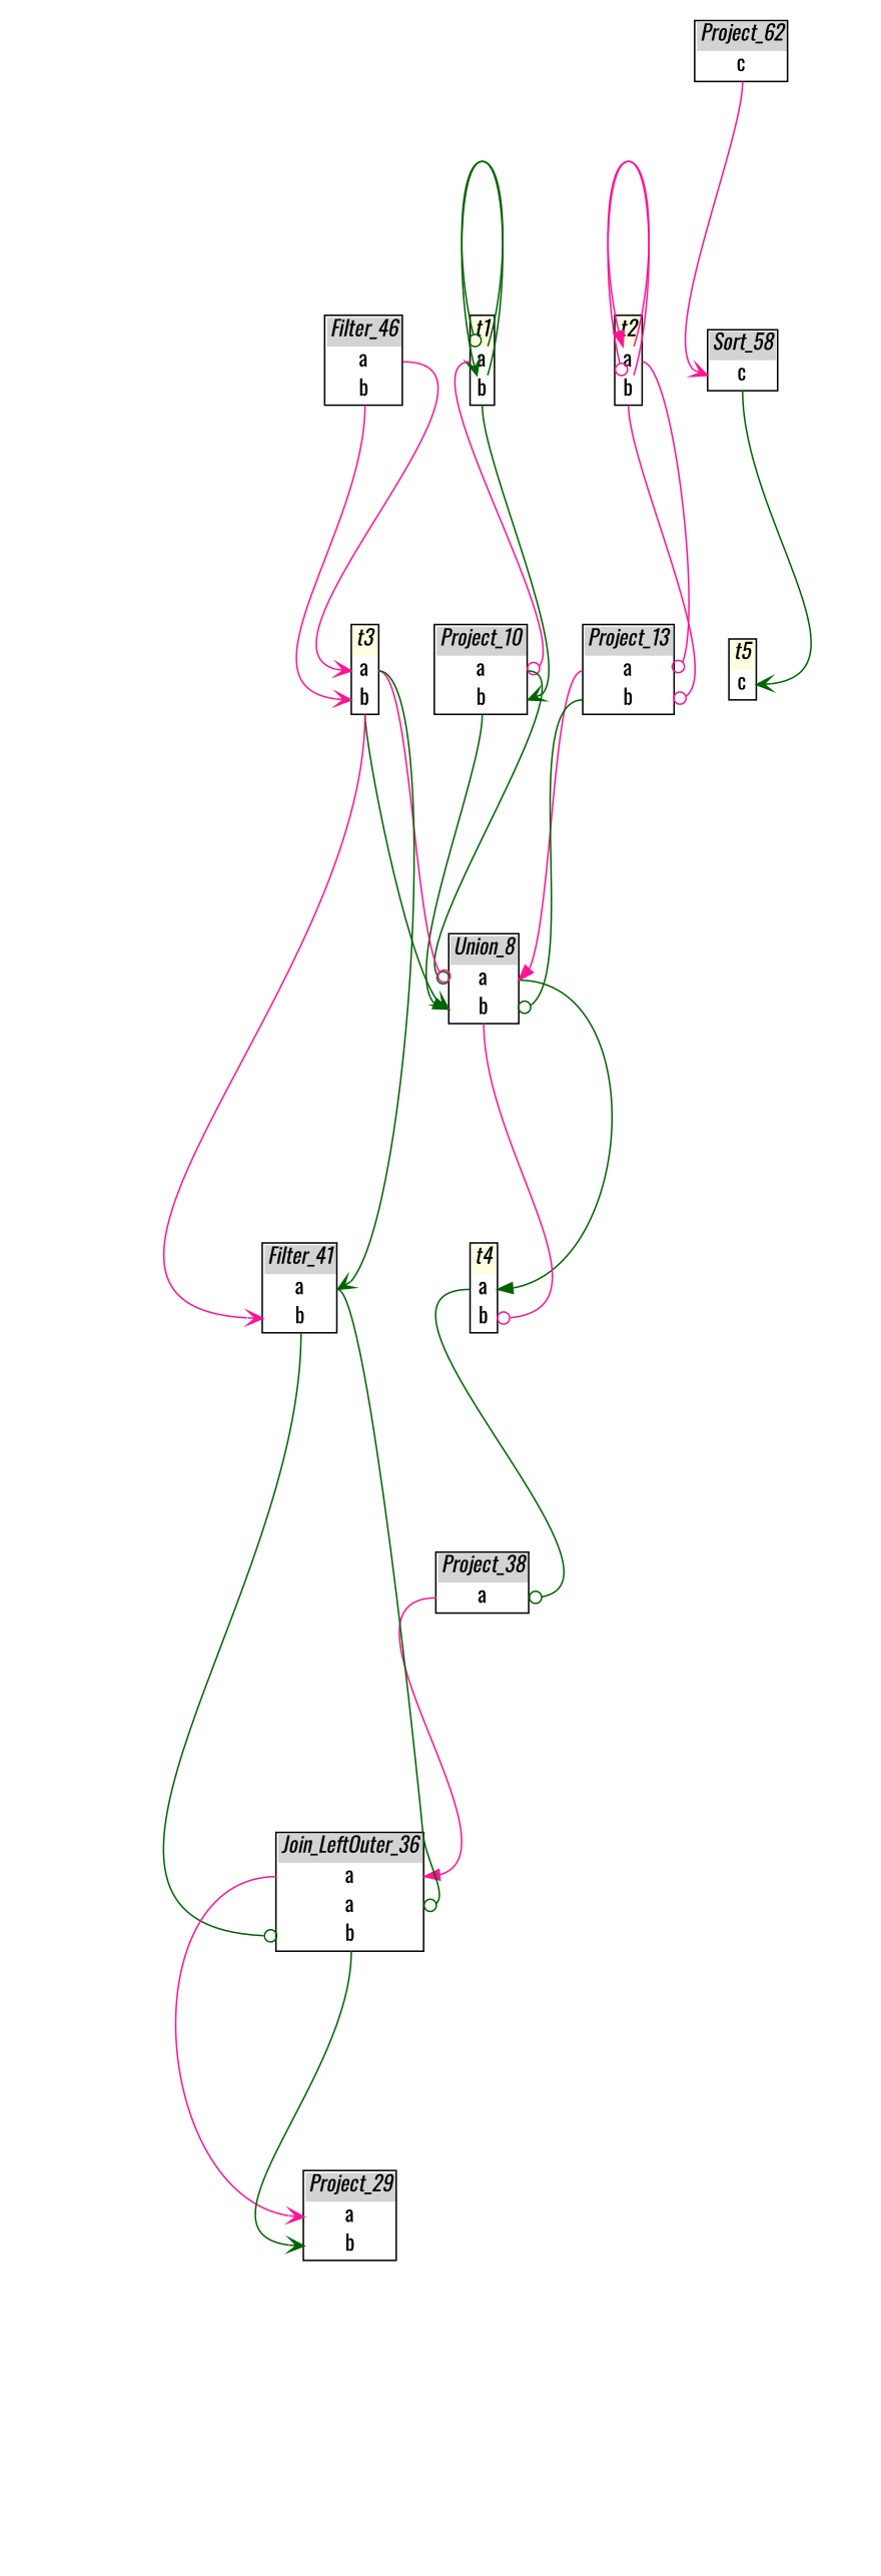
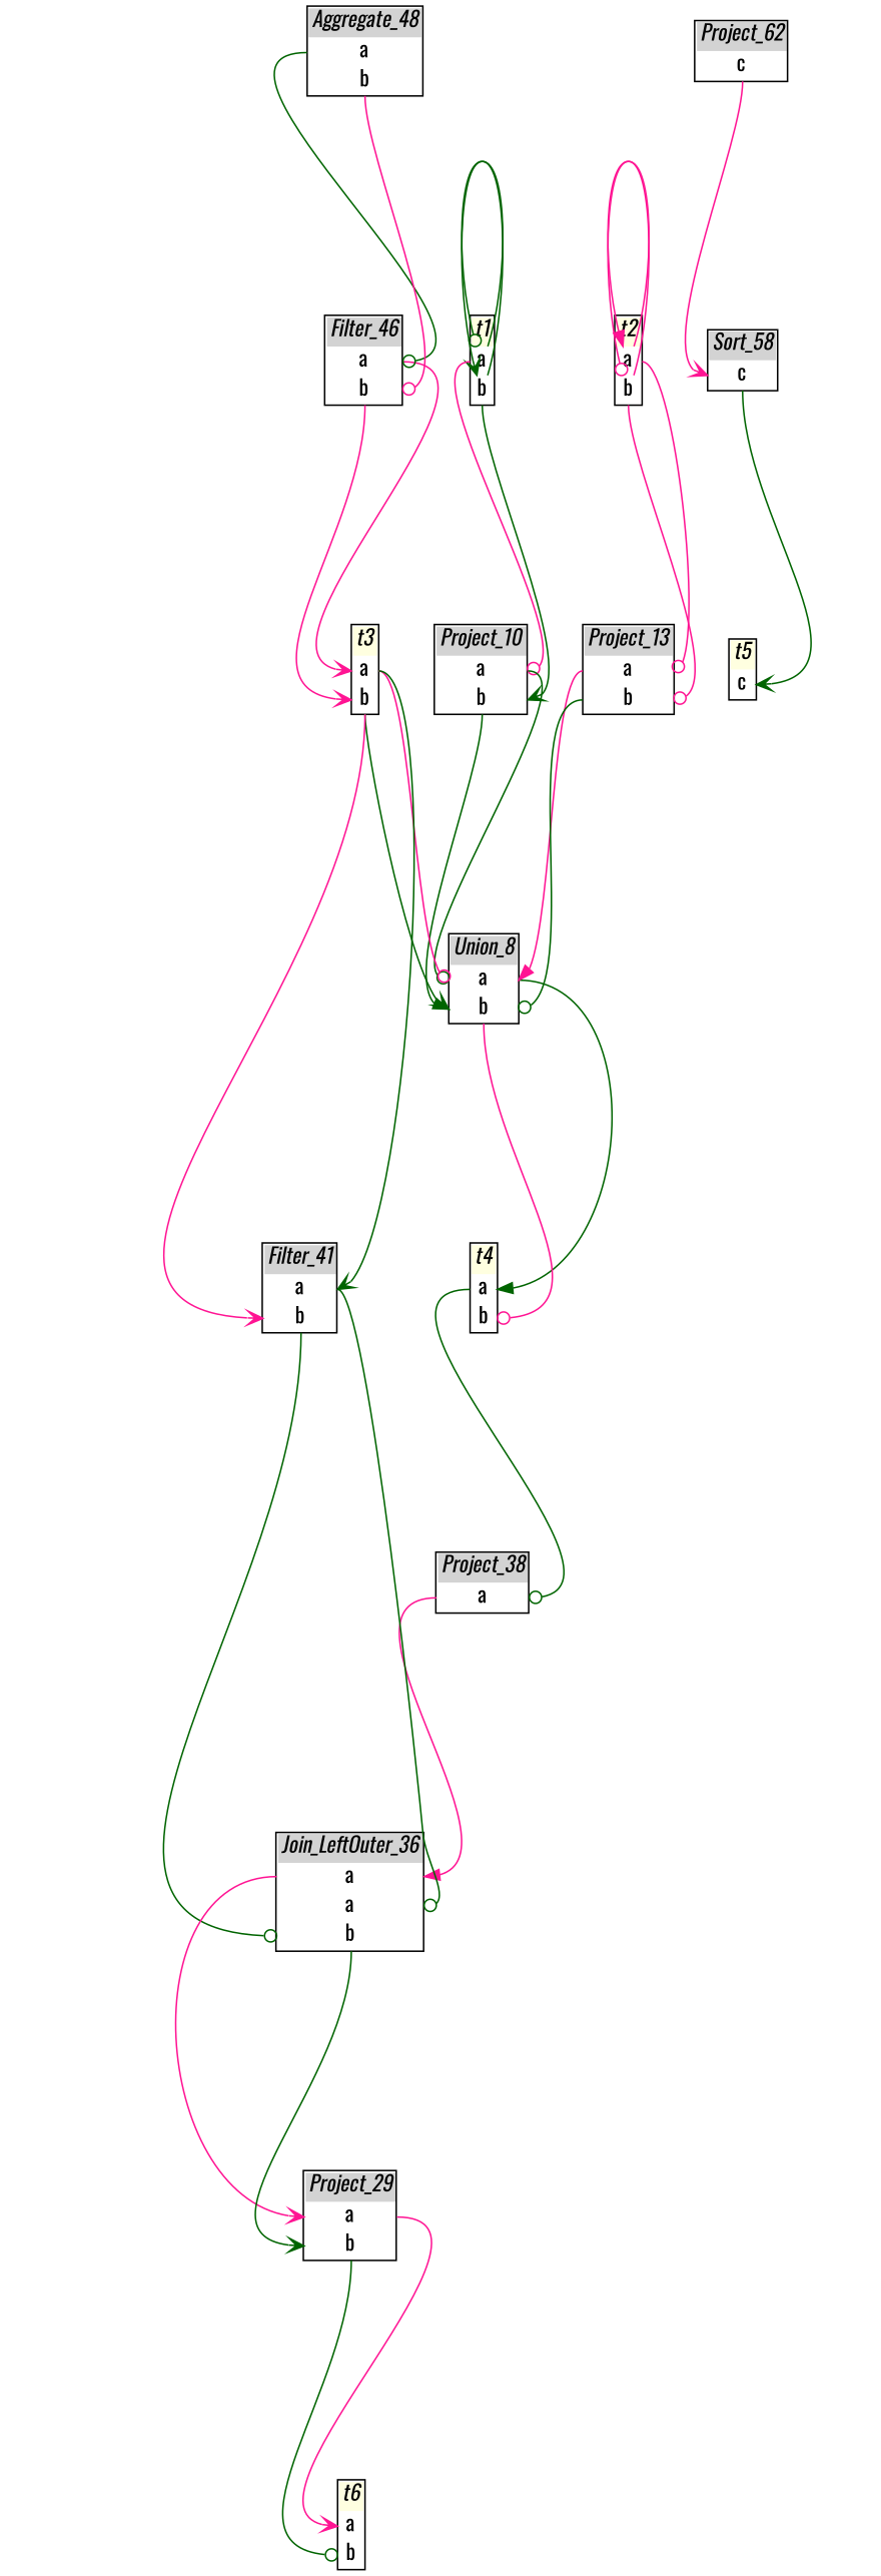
  digraph {
    fontname=Oswald
    nodesep=0.5
    rankdir=TB
    ranksep=2
    node [fontname=Oswald shape=plain]
    edge [arrowhead=odot color=darkgreen fontname=Oswald headport=0 tailport=0]
    n1 [label=< <table border="1" cellborder="0" cellspacing="0">   <tr><td bgcolor="lightyellow"><i>t1</i></td></tr>   <tr><td port="0">a</td></tr> <tr><td port="1">b</td></tr> </table>>]
    n2 [label=< <table border="1" cellborder="0" cellspacing="0">   <tr><td bgcolor="lightgray"><i>Project_10</i></td></tr>   <tr><td port="0">a</td></tr> <tr><td port="1">b</td></tr> </table>>]
    n3 [label=< <table border="1" cellborder="0" cellspacing="0">   <tr><td bgcolor="lightgray"><i>Union_8</i></td></tr>   <tr><td port="0">a</td></tr> <tr><td port="1">b</td></tr> </table>>]
    n4 [label=< <table border="1" cellborder="0" cellspacing="0">   <tr><td bgcolor="lightyellow"><i>t4</i></td></tr>   <tr><td port="0">a</td></tr> <tr><td port="1">b</td></tr> </table>>]
    n5 [label=< <table border="1" cellborder="0" cellspacing="0">   <tr><td bgcolor="lightgray"><i>Project_38</i></td></tr>   <tr><td port="0">a</td></tr> </table>>]
    n6 [label=< <table border="1" cellborder="0" cellspacing="0">   <tr><td bgcolor="lightgray"><i>Project_13</i></td></tr>   <tr><td port="0">a</td></tr> <tr><td port="1">b</td></tr> </table>>]
    n7 [label=< <table border="1" cellborder="0" cellspacing="0">   <tr><td bgcolor="lightyellow"><i>t2</i></td></tr>   <tr><td port="0">a</td></tr> <tr><td port="1">b</td></tr> </table>>]
    n8 [label=< <table border="1" cellborder="0" cellspacing="0">   <tr><td bgcolor="lightyellow"><i>t3</i></td></tr>   <tr><td port="0">a</td></tr> <tr><td port="1">b</td></tr> </table>>]
    n9 [label=< <table border="1" cellborder="0" cellspacing="0">   <tr><td bgcolor="lightgray"><i>Filter_41</i></td></tr>   <tr><td port="0">a</td></tr> <tr><td port="1">b</td></tr> </table>>]
    n10 [label=< <table border="1" cellborder="0" cellspacing="0">   <tr><td bgcolor="lightgray"><i>Join_LeftOuter_36</i></td></tr>   <tr><td port="0">a</td></tr> <tr><td port="1">a</td></tr> <tr><td port="2">b</td></tr> </table>>]
    n11 [label=< <table border="1" cellborder="0" cellspacing="0">   <tr><td bgcolor="lightgray"><i>Project_29</i></td></tr>   <tr><td port="0">a</td></tr> <tr><td port="1">b</td></tr> </table>>]
+   n12 [label=< <table border="1" cellborder="0" cellspacing="0">   <tr><td bgcolor="lightyellow"><i>t6</i></td></tr>   <tr><td port="0">a</td></tr> <tr><td port="1">b</td></tr> </table>>]
    n13 [label=< <table border="1" cellborder="0" cellspacing="0">   <tr><td bgcolor="lightgray"><i>Filter_46</i></td></tr>   <tr><td port="0">a</td></tr> <tr><td port="1">b</td></tr> </table>>]
+   n14 [label=< <table border="1" cellborder="0" cellspacing="0">   <tr><td bgcolor="lightgray"><i>Aggregate_48</i></td></tr>   <tr><td port="0">a</td></tr> <tr><td port="1">b</td></tr> </table>>]
    n15 [label=< <table border="1" cellborder="0" cellspacing="0">   <tr><td bgcolor="lightgray"><i>Sort_58</i></td></tr>   <tr><td port="0">c</td></tr> </table>>]
    n16 [label=< <table border="1" cellborder="0" cellspacing="0">   <tr><td bgcolor="lightyellow"><i>t5</i></td></tr>   <tr><td port="0">c</td></tr> </table>>]
    n17 [label=< <table border="1" cellborder="0" cellspacing="0">   <tr><td bgcolor="lightgray"><i>Project_62</i></td></tr>   <tr><td port="0">c</td></tr> </table>>]
    n1 -> n1
    n1 -> n1 [arrowhead=vee headport=1 tailport=1]
    n1 -> n2 [color=deeppink]
    n1 -> n2 [arrowhead=vee headport=1 tailport=1]
    n2 -> n3
    n2 -> n3 [arrowhead=normal headport=1 tailport=1]
    n3 -> n4 [arrowhead=normal]
    n3 -> n4 [color=deeppink headport=1 tailport=1]
    n4 -> n5
    n5 -> n10 [arrowhead=normal color=deeppink]
    n6 -> n3 [arrowhead=normal color=deeppink]
    n6 -> n3 [headport=1 tailport=1]
    n7 -> n6 [color=deeppink]
    n7 -> n6 [color=deeppink headport=1 tailport=1]
    n7 -> n7 [arrowhead=normal color=deeppink]
    n7 -> n7 [color=deeppink headport=1 tailport=1]
    n8 -> n3 [color=deeppink]
    n8 -> n3 [arrowhead=vee headport=1 tailport=1]
    n8 -> n9 [arrowhead=vee]
    n8 -> n9 [arrowhead=vee color=deeppink headport=1 tailport=1]
    n9 -> n10 [headport=1]
    n9 -> n10 [headport=2 tailport=1]
    n10 -> n11 [arrowhead=vee color=deeppink]
    n10 -> n11 [arrowhead=vee headport=1 tailport=2]
+   n11 -> n12 [arrowhead=vee color=deeppink]
+   n11 -> n12 [headport=1 tailport=1]
    n13 -> n8 [arrowhead=vee color=deeppink]
    n13 -> n8 [arrowhead=vee color=deeppink headport=1 tailport=1]
+   n14 -> n13
+   n14 -> n13 [color=deeppink headport=1 tailport=1]
    n15 -> n16 [arrowhead=vee]
    n17 -> n15 [arrowhead=vee color=deeppink]
  }
